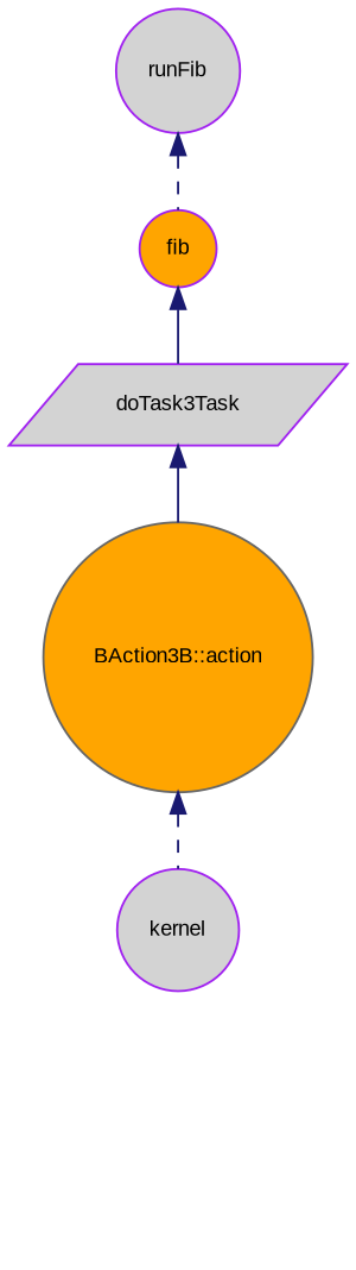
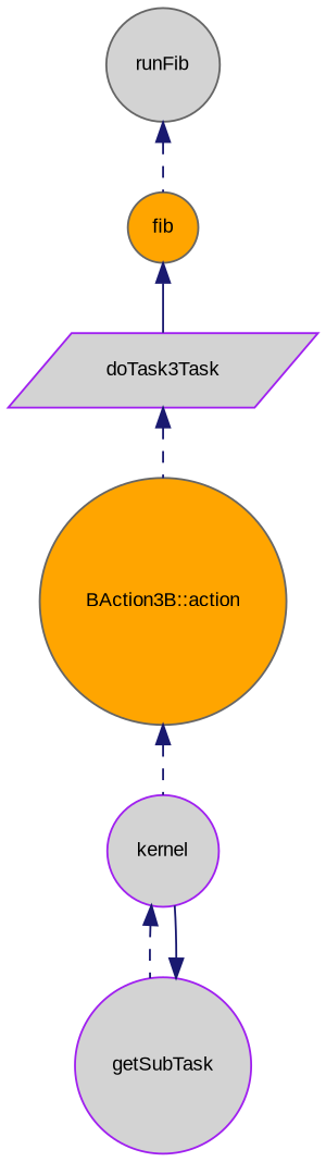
  digraph {
    fontname="Liberation Sans"
    rankdir=TB
    node [color=purple fillcolor=lightgrey fontname="Liberation Sans" fontsize=10 shape=circle style=filled]
    edge [color=midnightblue dir=back fontname="Liberation Sans" fontsize=10 labelfontname=Helvetica labelfontsize=10 style=dashed]
-   n1 [fontcolor=black height=0.2 label=runFib width=0.4]
-   n2 [fillcolor=orange height=0.2 label=fib width=0.4]
+   n1 [color=gray40 fontcolor=black height=0.2 label=runFib width=0.4]
+   n2 [color=gray40 fillcolor=orange height=0.2 label=fib width=0.4]
    n3 [height=0.2 label=doTask3Task shape=parallelogram width=0.4]
    n4 [color=gray40 fillcolor=orange height=0.2 label="BAction3B::action" width=0.4]
    n5 [height=0.2 label=kernel width=0.4]
+   n6 [height=0.2 label=getSubTask width=0.4]
    n1 -> n2
    n2 -> n3 [style=solid]
-   n3 -> n4 [style=solid]
+   n3 -> n4
    n4 -> n5
+   n5 -> n6
+   n6 -> n5 [style=solid]
  }
